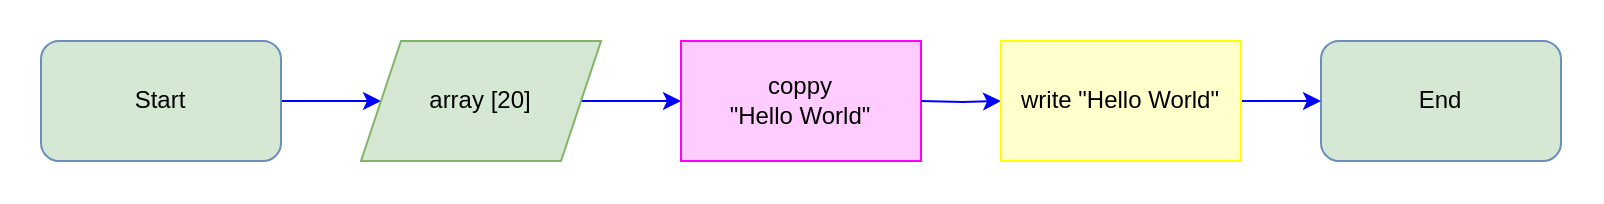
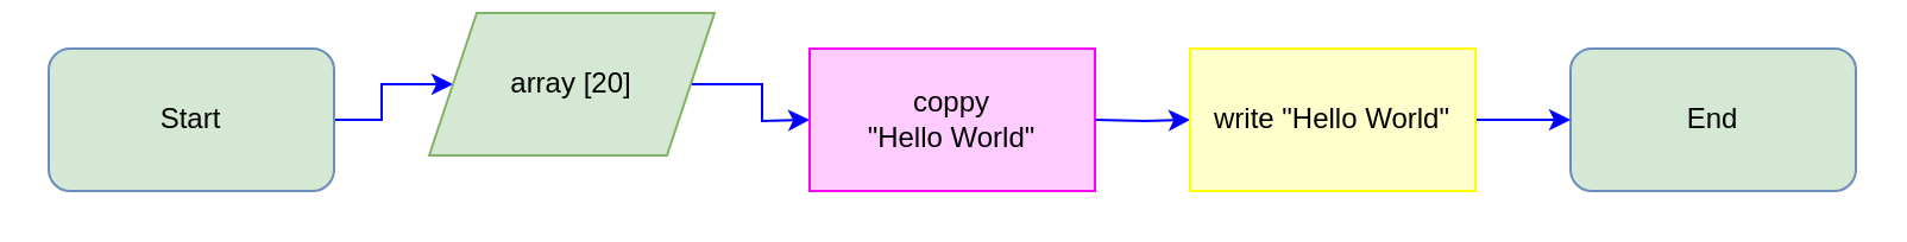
  <mxCell id="0" />
  <mxCell id="1" parent="0" />
  <mxCell id="2" style="edgeStyle=orthogonalEdgeStyle;shape=connector;rounded=0;orthogonalLoop=1;jettySize=auto;html=1;labelBackgroundColor=default;strokeColor=#0000FF;fontFamily=Helvetica;fontSize=10;fontColor=#0000FF;endArrow=classic;" parent="1" source="3" target="5" edge="1"><mxGeometry relative="1" as="geometry" /></mxCell>
  <mxCell id="3" value="Start" style="rounded=1;whiteSpace=wrap;html=1;fillColor=#d5e8d4;strokeColor=#6c8ebf;" parent="1" vertex="1"><mxGeometry x="20" y="20" width="120" height="60" as="geometry" /></mxCell>
  <mxCell id="4" style="edgeStyle=orthogonalEdgeStyle;shape=connector;rounded=0;orthogonalLoop=1;jettySize=auto;html=1;labelBackgroundColor=default;strokeColor=#0000FF;fontFamily=Helvetica;fontSize=10;fontColor=#0000FF;endArrow=classic;" parent="1" source="5" edge="1"><mxGeometry relative="1" as="geometry"><mxPoint x="340" y="50" as="targetPoint" /></mxGeometry></mxCell>
- <mxCell id="5" value="array [20]" style="shape=parallelogram;perimeter=parallelogramPerimeter;whiteSpace=wrap;html=1;fixedSize=1;fillColor=#d5e8d4;strokeColor=#82b366;" parent="1" vertex="1"><mxGeometry x="180" y="20" width="120" height="60" as="geometry" /></mxCell>
+ <mxCell id="5" value="array [20]" style="shape=parallelogram;perimeter=parallelogramPerimeter;whiteSpace=wrap;html=1;fixedSize=1;fillColor=#d5e8d4;strokeColor=#82b366;" parent="1" vertex="1"><mxGeometry x="180" y="5" width="120" height="60" as="geometry" /></mxCell>
  <mxCell id="6" value="coppy&lt;br&gt;&quot;Hello World&quot;" style="rounded=0;whiteSpace=wrap;html=1;fillColor=#FFCCFF;strokeColor=#FF00FF;" parent="1" vertex="1"><mxGeometry x="340" y="20" width="120" height="60" as="geometry" /></mxCell>
  <mxCell id="7" value="" style="edgeStyle=orthogonalEdgeStyle;shape=connector;rounded=0;orthogonalLoop=1;jettySize=auto;html=1;labelBackgroundColor=default;strokeColor=#0000FF;fontFamily=Helvetica;fontSize=10;fontColor=#0000FF;endArrow=classic;" parent="1" target="10" edge="1"><mxGeometry relative="1" as="geometry"><mxPoint x="460" y="50" as="sourcePoint" /></mxGeometry></mxCell>
  <mxCell id="8" value="End" style="rounded=1;whiteSpace=wrap;html=1;fillColor=#d5e8d4;strokeColor=#6c8ebf;" parent="1" vertex="1"><mxGeometry x="660" y="20" width="120" height="60" as="geometry" /></mxCell>
  <mxCell id="9" style="edgeStyle=orthogonalEdgeStyle;shape=connector;rounded=0;orthogonalLoop=1;jettySize=auto;html=1;labelBackgroundColor=default;strokeColor=#0000FF;fontFamily=Helvetica;fontSize=10;fontColor=#0000FF;endArrow=classic;" parent="1" source="10" edge="1"><mxGeometry relative="1" as="geometry"><mxPoint x="660" y="50" as="targetPoint" /></mxGeometry></mxCell>
  <mxCell id="10" value="write &quot;Hello World&quot;" style="rounded=0;whiteSpace=wrap;html=1;fillColor=#FFFFCC;strokeColor=#FFFF00;" parent="1" vertex="1"><mxGeometry x="500" y="20" width="120" height="60" as="geometry" /></mxCell>
